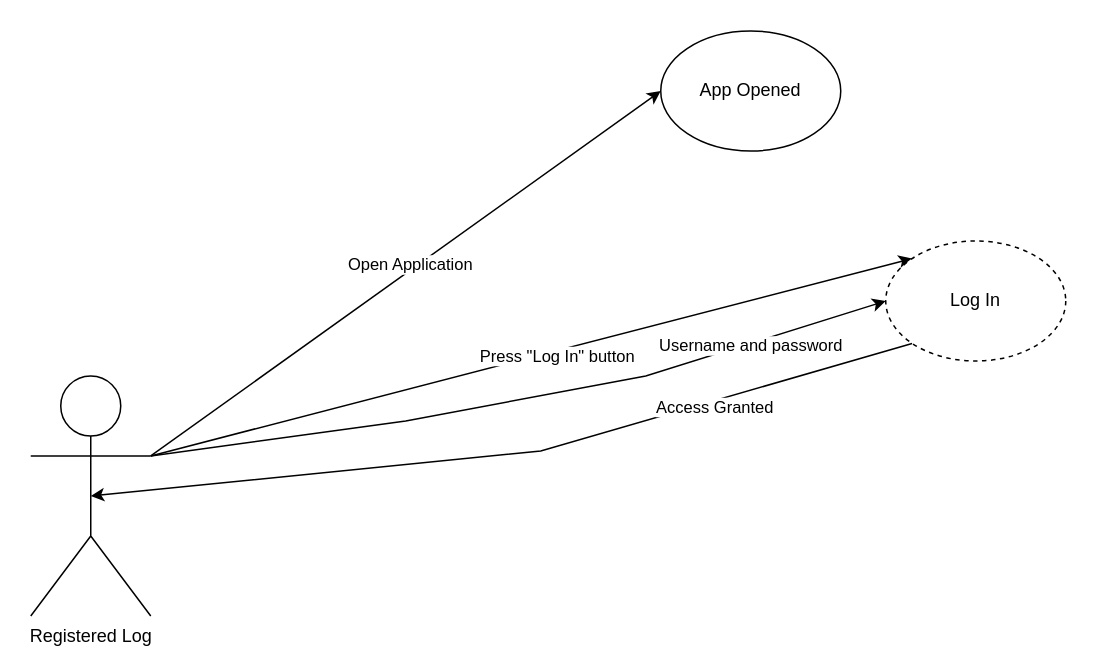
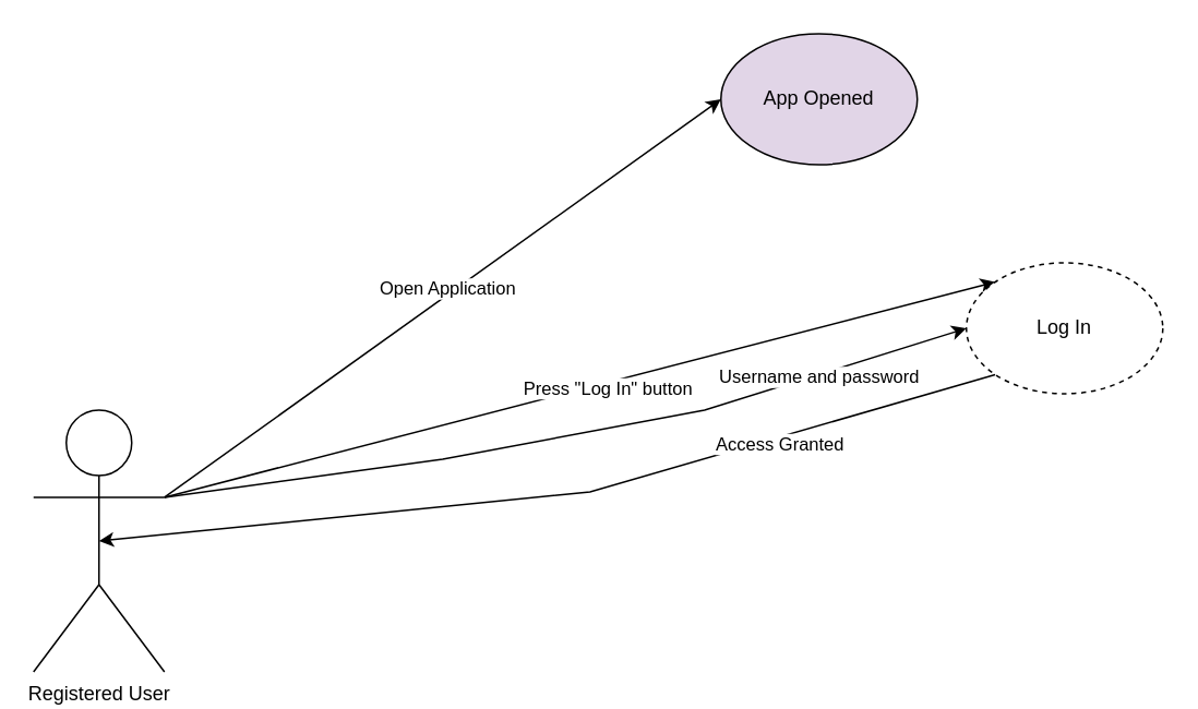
  <mxCell id="0" />
  <mxCell id="1" parent="0" />
  <mxCell id="2" style="rounded=0;orthogonalLoop=1;jettySize=auto;html=1;exitX=1;exitY=0.333;exitDx=0;exitDy=0;exitPerimeter=0;entryX=0;entryY=0.5;entryDx=0;entryDy=0;" edge="1" parent="1" source="8" target="9"><mxGeometry relative="1" as="geometry" /></mxCell>
  <mxCell id="3" value="Open Application" style="edgeLabel;html=1;align=center;verticalAlign=middle;resizable=0;points=[];" vertex="1" connectable="0" parent="2"><mxGeometry x="0.027" y="3" relative="1" as="geometry"><mxPoint x="-1" as="offset" /></mxGeometry></mxCell>
  <mxCell id="4" style="rounded=0;orthogonalLoop=1;jettySize=auto;html=1;exitX=1;exitY=0.333;exitDx=0;exitDy=0;exitPerimeter=0;entryX=0;entryY=0;entryDx=0;entryDy=0;" edge="1" parent="1" source="8" target="10"><mxGeometry relative="1" as="geometry" /></mxCell>
  <mxCell id="5" value="Press &quot;Log In&quot; button" style="edgeLabel;html=1;align=center;verticalAlign=middle;resizable=0;points=[];" vertex="1" connectable="0" parent="4"><mxGeometry x="0.061" y="-3" relative="1" as="geometry"><mxPoint x="1" as="offset" /></mxGeometry></mxCell>
  <mxCell id="6" style="rounded=0;orthogonalLoop=1;jettySize=auto;html=1;exitX=1;exitY=0.333;exitDx=0;exitDy=0;exitPerimeter=0;entryX=0;entryY=0.5;entryDx=0;entryDy=0;" edge="1" parent="1" source="8" target="10"><mxGeometry relative="1" as="geometry"><Array as="points"><mxPoint x="270" y="280" /><mxPoint x="430" y="250" /></Array></mxGeometry></mxCell>
  <mxCell id="7" value="Username and password" style="edgeLabel;html=1;align=center;verticalAlign=middle;resizable=0;points=[];" vertex="1" connectable="0" parent="6"><mxGeometry x="0.674" y="4" relative="1" as="geometry"><mxPoint x="-11" y="9" as="offset" /></mxGeometry></mxCell>
- <mxCell id="8" value="Registered Log" style="shape=umlActor;verticalLabelPosition=bottom;verticalAlign=top;html=1;outlineConnect=0;" vertex="1" parent="1"><mxGeometry x="20" y="250" width="80" height="160" as="geometry" /></mxCell>
- <mxCell id="9" value="App Opened" style="ellipse;whiteSpace=wrap;html=1;" vertex="1" parent="1"><mxGeometry x="440" y="20" width="120" height="80" as="geometry" /></mxCell>
+ <mxCell id="8" value="Registered User" style="shape=umlActor;verticalLabelPosition=bottom;verticalAlign=top;html=1;outlineConnect=0;" vertex="1" parent="1"><mxGeometry x="20" y="250" width="80" height="160" as="geometry" /></mxCell>
+ <mxCell id="9" value="App Opened" style="ellipse;whiteSpace=wrap;html=1;fillColor=#e1d5e7;" vertex="1" parent="1"><mxGeometry x="440" y="20" width="120" height="80" as="geometry" /></mxCell>
  <mxCell id="10" value="Log In" style="ellipse;whiteSpace=wrap;html=1;dashed=1;" vertex="1" parent="1"><mxGeometry x="590" y="160" width="120" height="80" as="geometry" /></mxCell>
  <mxCell id="11" style="rounded=0;orthogonalLoop=1;jettySize=auto;html=1;exitX=0;exitY=1;exitDx=0;exitDy=0;entryX=0.5;entryY=0.5;entryDx=0;entryDy=0;entryPerimeter=0;" edge="1" parent="1" source="10" target="8"><mxGeometry relative="1" as="geometry"><Array as="points"><mxPoint x="360" y="300" /></Array></mxGeometry></mxCell>
  <mxCell id="12" value="Access Granted" style="edgeLabel;html=1;align=center;verticalAlign=middle;resizable=0;points=[];" vertex="1" connectable="0" parent="11"><mxGeometry x="-0.502" y="4" relative="1" as="geometry"><mxPoint as="offset" /></mxGeometry></mxCell>
